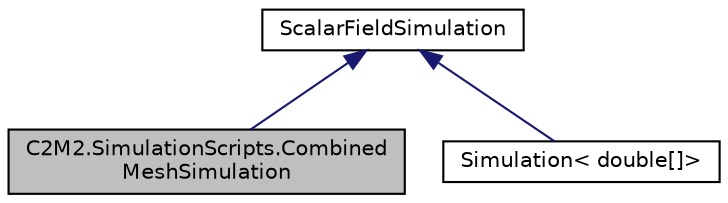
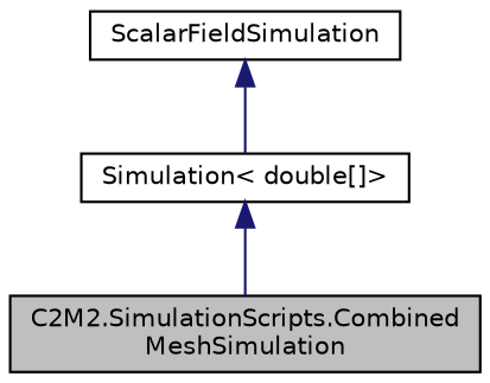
  digraph {
    node [color=black fillcolor=white fontname=Helvetica fontsize=10 shape=record style=filled]
    edge [color=midnightblue dir=back fontname=Helvetica fontsize=10 labelfontname=Helvetica labelfontsize=10 style=solid]
    n1 [fillcolor=grey75 fontcolor=black height=0.2 label="C2M2.SimulationScripts.Combined\lMeshSimulation" width=0.4]
    n2 [height=0.2 label=ScalarFieldSimulation width=0.4]
    n3 [height=0.2 label="Simulation\< double[]\>" width=0.4]
-   n2 -> n1
+   n3 -> n1
    n2 -> n3
  }
